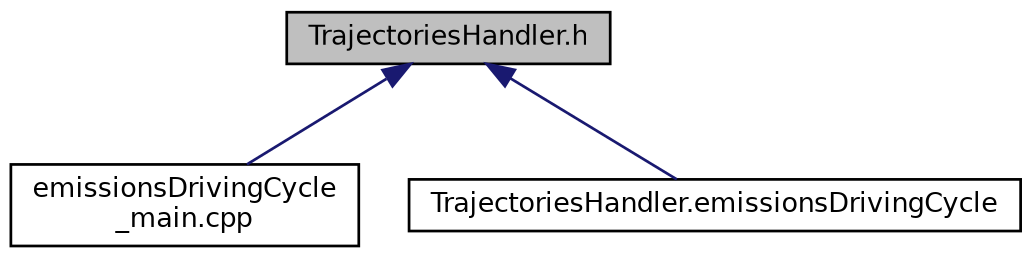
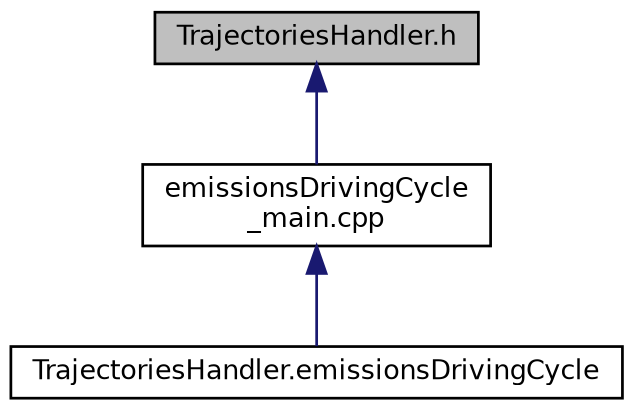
  digraph {
    node [color=black fillcolor=white fontname=Helvetica fontsize=10 shape=record style=filled]
    edge [color=midnightblue dir=back fontname=Helvetica fontsize=10 labelfontname=Helvetica labelfontsize=10 style=solid]
    n1 [fillcolor=grey75 fontcolor=black height=0.2 label="TrajectoriesHandler.h" width=0.4]
    n2 [height=0.2 label="emissionsDrivingCycle\l_main.cpp" width=0.4]
    n3 [height=0.2 label="TrajectoriesHandler.emissionsDrivingCycle" width=0.4]
    n1 -> n2
-   n1 -> n3
+   n2 -> n3
  }
